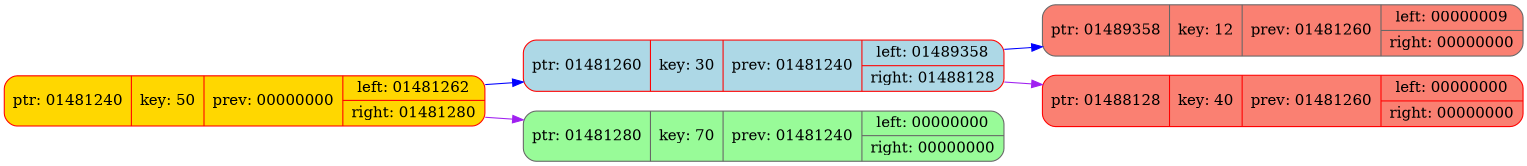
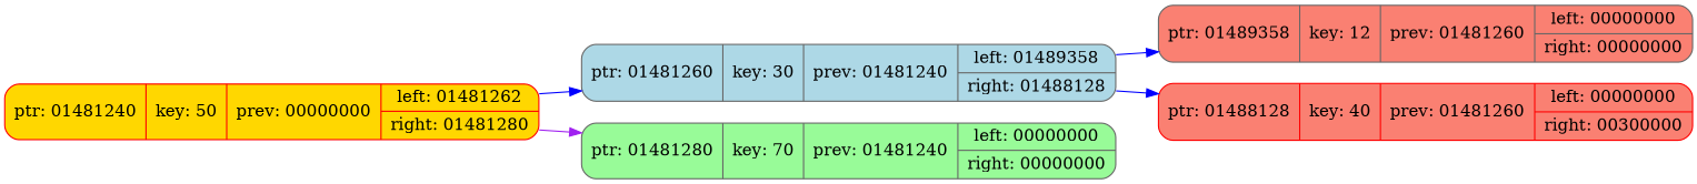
  digraph {
    rankdir=LR
    node [color=gray40 fillcolor=salmon shape=record style="rounded,filled"]
    edge [color=blue]
    n1 [color=red fillcolor=gold label="{ ptr: 01481240 | key: 50 | prev: 00000000| { left: 01481262 | right: 01481280 }}"]
-   n2 [color=red fillcolor=lightblue label="{ ptr: 01481260 | key: 30 | prev: 01481240 | { left: 01489358 | right: 01488128 }}"]
+   n2 [fillcolor=lightblue label="{ ptr: 01481260 | key: 30 | prev: 01481240 | { left: 01489358 | right: 01488128 }}"]
    n3 [fillcolor=palegreen label="{ ptr: 01481280 | key: 70 | prev: 01481240 | { left: 00000000 | right: 00000000 }}"]
-   n4 [label="{ ptr: 01489358 | key: 12 | prev: 01481260 | { left: 00000009 | right: 00000000 }}"]
-   n5 [color=red label="{ ptr: 01488128 | key: 40 | prev: 01481260 | { left: 00000000 | right: 00000000 }}"]
+   n4 [label="{ ptr: 01489358 | key: 12 | prev: 01481260 | { left: 00000000 | right: 00000000 }}"]
+   n5 [color=red label="{ ptr: 01488128 | key: 40 | prev: 01481260 | { left: 00000000 | right: 00300000 }}"]
    n1 -> n2
    n1 -> n3 [color=purple]
    n2 -> n4
-   n2 -> n5 [color=purple]
+   n2 -> n5
  }
